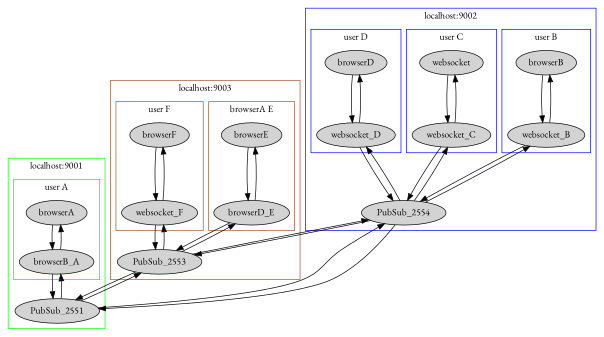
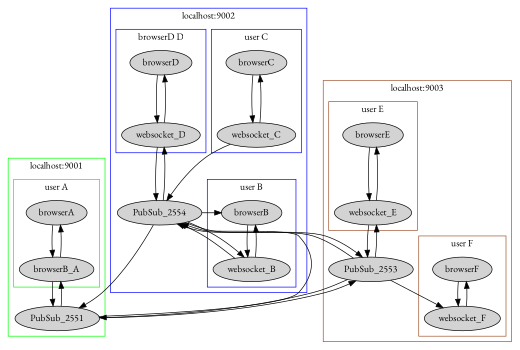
  digraph {
    fontname="EB Garamond"
    node [fontname="EB Garamond" style=filled]
    edge [fontname="EB Garamond"]
    browserA
    n2 [label=browserB_A]
    PubSub_2551
    browserB
    websocket_B
-   browserC [label=websocket]
+   browserC
    websocket_C
    browserD
    websocket_D
    n10 [label=PubSub_2554]
    browserE
-   websocket_E [label=browserD_E]
+   websocket_E
    browserF
    websocket_F
    PubSub_2553
    subgraph cluster_1 {
      color=green
      label="localhost:9001"
      PubSub_2551
      subgraph cluster_2 {
        color=green
        label="user A"
        browserA
        n2
      }
    }
    subgraph cluster_3 {
      color=blue
      label="localhost:9002"
      n10
      subgraph cluster_4 {
        color=blue
        label="user B"
        browserB
        websocket_B
      }
      subgraph cluster_5 {
        color=blue
        label="user C"
        browserC
        websocket_C
      }
      subgraph cluster_6 {
        color=blue
-       label="user D"
+       label="browserD D"
        browserD
        websocket_D
      }
    }
    subgraph cluster_7 {
      color=sienna
      label="localhost:9003"
      PubSub_2553
      subgraph cluster_8 {
        color=sienna
-       label="browserA E"
+       label="user E"
        browserE
        websocket_E
      }
      subgraph cluster_9 {
        color=sienna
        label="user F"
        browserF
        websocket_F
      }
    }
    browserA -> n2
    n2 -> browserA
    n2 -> PubSub_2551
    PubSub_2551 -> n2
    PubSub_2551 -> n10 [constraint=false]
    PubSub_2551 -> PubSub_2553 [constraint=false]
    browserB -> websocket_B
    websocket_B -> browserB
    websocket_B -> n10
    browserC -> websocket_C
    websocket_C -> browserC
    websocket_C -> n10
    browserD -> websocket_D
    websocket_D -> browserD
    websocket_D -> n10
    n10 -> PubSub_2551
    n10 -> websocket_B
-   n10 -> websocket_C
+   n10 -> browserB
    n10 -> websocket_D
    n10 -> PubSub_2553
    browserE -> websocket_E
    websocket_E -> browserE
    websocket_E -> PubSub_2553
    browserF -> websocket_F
    websocket_F -> browserF
-   websocket_F -> PubSub_2553
    PubSub_2553 -> PubSub_2551
    PubSub_2553 -> n10 [constraint=false]
    PubSub_2553 -> websocket_E
    PubSub_2553 -> websocket_F
  }
